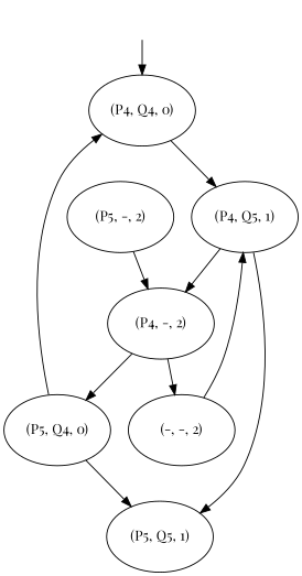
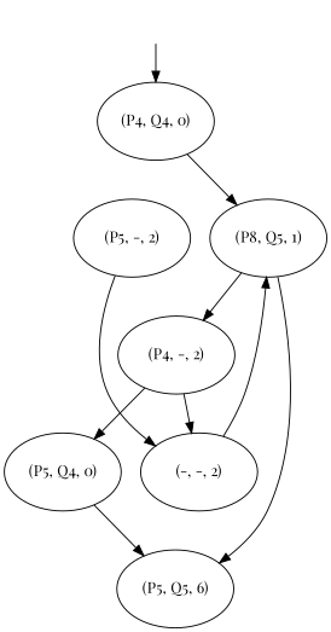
  digraph {
    fontname="Playfair Display"
    node [fontname="Playfair Display" fixedsize=true shape=ellipse]
    edge [fontname="Playfair Display"]
    start [style=invis fixedsize="" shape=""]
    "(P4, Q4, 0)" [height=1 width=1.5]
-   "(P4, Q5, 1)" [height=1 width=1.5]
+   "(P4, Q5, 1)" [height=1 width=1.5 label="(P8, Q5, 1)"]
    "(P5, Q4, 0)" [height=1 width=1.5]
-   "(P5, Q5, 1)" [height=1 width=1.5]
+   "(P5, Q5, 1)" [height=1 width=1.5 label="(P5, Q5, 6)"]
    "(P4, -, 2)" [height=1 width=1.5]
    "(P5, -, 2)" [height=1 width=1.5]
    "(-, -, 2)" [height=1 width=1.5]
    start -> "(P4, Q4, 0)"
    "(P4, Q4, 0)" -> "(P4, Q5, 1)"
    "(P4, Q5, 1)" -> "(P5, Q5, 1)"
    "(P4, Q5, 1)" -> "(P4, -, 2)"
-   "(P5, Q4, 0)" -> "(P4, Q4, 0)"
    "(P5, Q4, 0)" -> "(P5, Q5, 1)"
    "(P4, -, 2)" -> "(P5, Q4, 0)"
    "(P4, -, 2)" -> "(-, -, 2)"
-   "(P5, -, 2)" -> "(P4, -, 2)"
+   "(P5, -, 2)" -> "(-, -, 2)"
    "(-, -, 2)" -> "(P4, Q5, 1)"
  }
